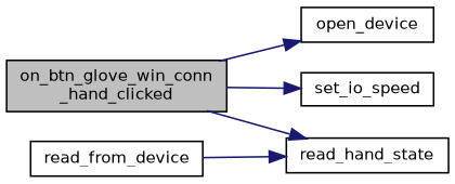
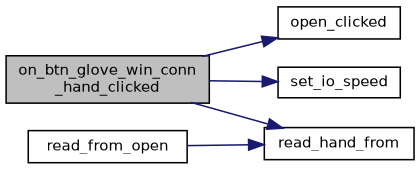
  digraph {
    rankdir=LR
    node [color=black fillcolor=white fontname=Helvetica fontsize=10 shape=record style=filled]
    edge [color=midnightblue fontname=Helvetica fontsize=10 labelfontname=Helvetica labelfontsize=10 style=solid]
    n1 [fillcolor=grey75 fontcolor=black height=0.2 label="on_btn_glove_win_conn\l_hand_clicked" width=0.4]
-   n2 [height=0.2 label=open_device width=0.4]
-   n3 [height=0.2 label=read_hand_state width=0.4]
+   n2 [height=0.2 label=open_clicked width=0.4]
+   n3 [height=0.2 label=read_hand_from width=0.4]
    n4 [height=0.2 label=set_io_speed width=0.4]
-   n5 [height=0.2 label=read_from_device width=0.4]
+   n5 [height=0.2 label=read_from_open width=0.4]
    n1 -> n2
    n1 -> n3
    n1 -> n4
    n5 -> n3
  }
